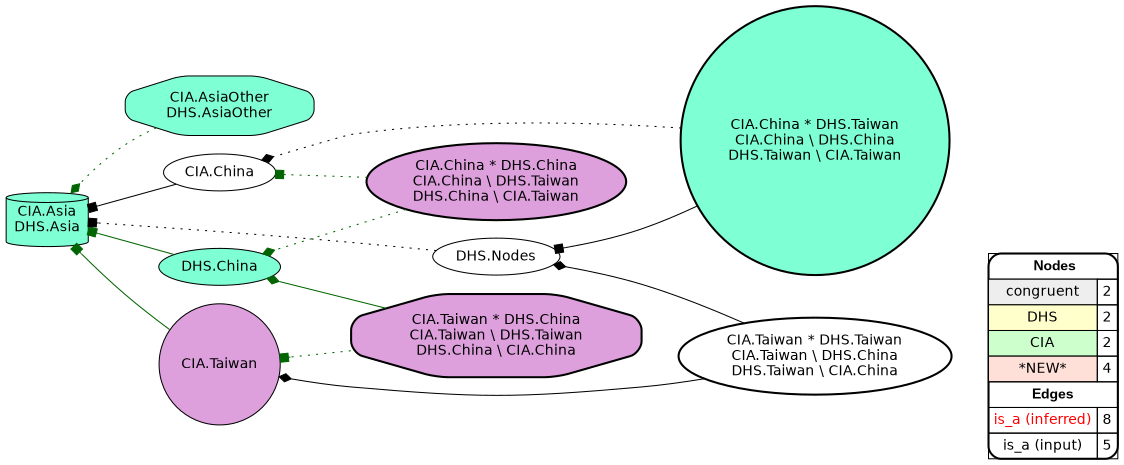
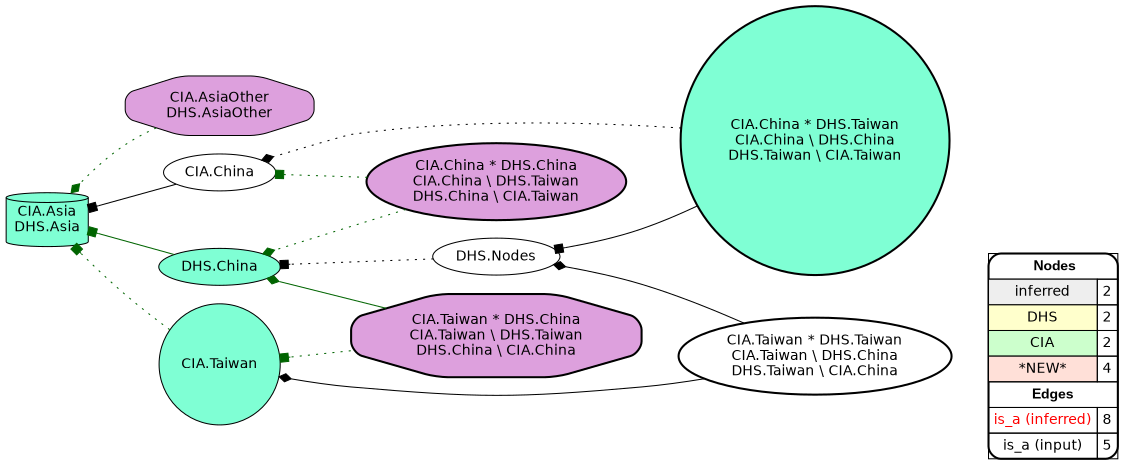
  digraph {
    rankdir=RL
    node [fillcolor=white fontname=helvetica shape=ellipse style="filled,rounded,bold"]
    edge [arrowhead=box color=darkgreen constraint=true penwidth=1 style=dotted]
-   n1 [label=<   <TABLE BORDER="0" CELLBORDER="1" CELLSPACING="0" CELLPADDING="4">  <TR> <TD COLSPAN="2"><font face="Arial Black"> Nodes</font></TD> </TR>  <TR>   <TD bgcolor="#EEEEEE" fontname="helvetica">congruent</TD>   <TD>2</TD>   </TR>  <TR>   <TD bgcolor="#FFFFCC" fontname="helvetica">DHS</TD>   <TD>2</TD>   </TR>  <TR>   <TD bgcolor="#CCFFCC" fontname="helvetica">CIA</TD>   <TD>2</TD>   </TR>  <TR>   <TD bgcolor="#FFE0D8" fontname="helvetica">*NEW*</TD>   <TD>4</TD>   </TR>  <TR> <TD COLSPAN="2"><font face = "Arial Black"> Edges </font></TD> </TR>  <TR>   <TD><font color ="#FF0000">is_a (inferred)</font></TD><TD>8</TD> </TR> <TR>   <TD><font color ="#000000">is_a (input)</font></TD><TD>5</TD> </TR> </TABLE>   > margin=0 shape=box]
-   "CIA.AsiaOther\nDHS.AsiaOther" [fillcolor=aquamarine shape=octagon style="filled,rounded"]
+   n1 [label=<   <TABLE BORDER="0" CELLBORDER="1" CELLSPACING="0" CELLPADDING="4">  <TR> <TD COLSPAN="2"><font face="Arial Black"> Nodes</font></TD> </TR>  <TR>   <TD bgcolor="#EEEEEE" fontname="helvetica">inferred</TD>   <TD>2</TD>   </TR>  <TR>   <TD bgcolor="#FFFFCC" fontname="helvetica">DHS</TD>   <TD>2</TD>   </TR>  <TR>   <TD bgcolor="#CCFFCC" fontname="helvetica">CIA</TD>   <TD>2</TD>   </TR>  <TR>   <TD bgcolor="#FFE0D8" fontname="helvetica">*NEW*</TD>   <TD>4</TD>   </TR>  <TR> <TD COLSPAN="2"><font face = "Arial Black"> Edges </font></TD> </TR>  <TR>   <TD><font color ="#FF0000">is_a (inferred)</font></TD><TD>8</TD> </TR> <TR>   <TD><font color ="#000000">is_a (input)</font></TD><TD>5</TD> </TR> </TABLE>   > margin=0 shape=box]
+   "CIA.AsiaOther\nDHS.AsiaOther" [fillcolor=plum shape=octagon style="filled,rounded"]
    "CIA.Asia\nDHS.Asia" [fillcolor=aquamarine shape=cylinder style="filled,rounded"]
    "DHS.China" [fillcolor=aquamarine style=filled]
    n5 [label="DHS.Nodes" style=filled]
    "CIA.China" [style=filled]
-   "CIA.Taiwan" [fillcolor=plum shape=circle style=filled]
+   "CIA.Taiwan" [fillcolor=aquamarine shape=circle style=filled]
    "CIA.Taiwan * DHS.China\nCIA.Taiwan \\ DHS.Taiwan\nDHS.China \\ CIA.China" [fillcolor=plum shape=octagon]
    "CIA.Taiwan * DHS.Taiwan\nCIA.Taiwan \\ DHS.China\nDHS.Taiwan \\ CIA.China"
    "CIA.China * DHS.Taiwan\nCIA.China \\ DHS.China\nDHS.Taiwan \\ CIA.Taiwan" [fillcolor=aquamarine shape=circle]
    "CIA.China * DHS.China\nCIA.China \\ DHS.Taiwan\nDHS.China \\ CIA.Taiwan" [fillcolor=plum]
    subgraph sub_1 {
      rank=source
      n1
    }
    "CIA.AsiaOther\nDHS.AsiaOther" -> "CIA.Asia\nDHS.Asia" [arrowhead=diamond]
    "DHS.China" -> "CIA.Asia\nDHS.Asia" [style=solid]
-   n5 -> "CIA.Asia\nDHS.Asia" [color=black]
+   n5 -> "DHS.China" [color=black]
    "CIA.China" -> "CIA.Asia\nDHS.Asia" [color=black style=solid]
-   "CIA.Taiwan" -> "CIA.Asia\nDHS.Asia" [style=solid]
+   "CIA.Taiwan" -> "CIA.Asia\nDHS.Asia"
    "CIA.Taiwan * DHS.China\nCIA.Taiwan \\ DHS.Taiwan\nDHS.China \\ CIA.China" -> "DHS.China" [arrowhead=diamond style=solid]
    "CIA.Taiwan * DHS.China\nCIA.Taiwan \\ DHS.Taiwan\nDHS.China \\ CIA.China" -> "CIA.Taiwan"
    "CIA.Taiwan * DHS.Taiwan\nCIA.Taiwan \\ DHS.China\nDHS.Taiwan \\ CIA.China" -> n5 [arrowhead=diamond color=black style=solid]
    "CIA.Taiwan * DHS.Taiwan\nCIA.Taiwan \\ DHS.China\nDHS.Taiwan \\ CIA.China" -> "CIA.Taiwan" [arrowhead=diamond color=black style=solid]
    "CIA.China * DHS.Taiwan\nCIA.China \\ DHS.China\nDHS.Taiwan \\ CIA.Taiwan" -> n5 [color=black style=solid]
    "CIA.China * DHS.Taiwan\nCIA.China \\ DHS.China\nDHS.Taiwan \\ CIA.Taiwan" -> "CIA.China" [arrowhead=diamond color=black]
    "CIA.China * DHS.China\nCIA.China \\ DHS.Taiwan\nDHS.China \\ CIA.Taiwan" -> "DHS.China" [arrowhead=diamond]
    "CIA.China * DHS.China\nCIA.China \\ DHS.Taiwan\nDHS.China \\ CIA.Taiwan" -> "CIA.China"
  }
